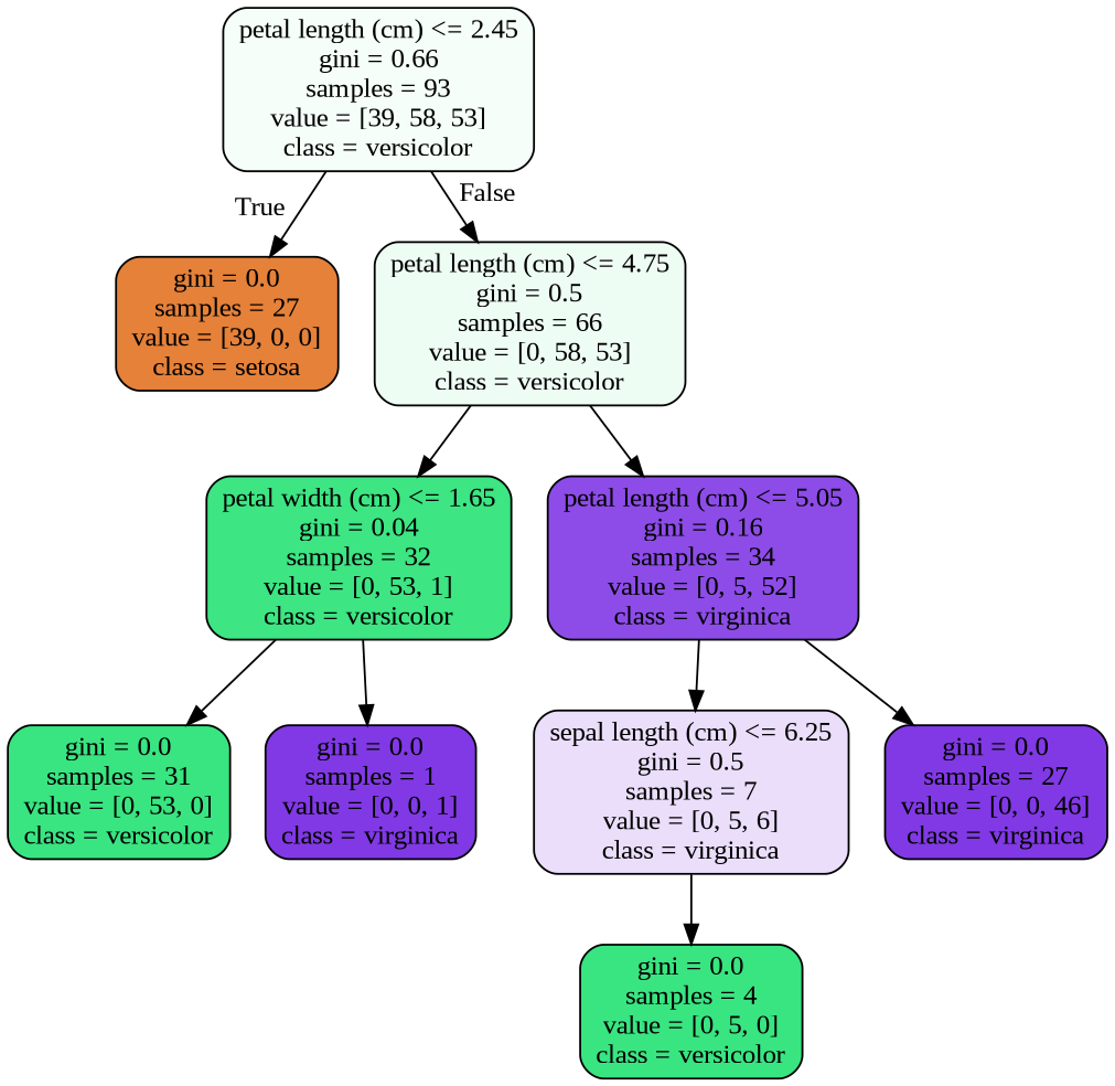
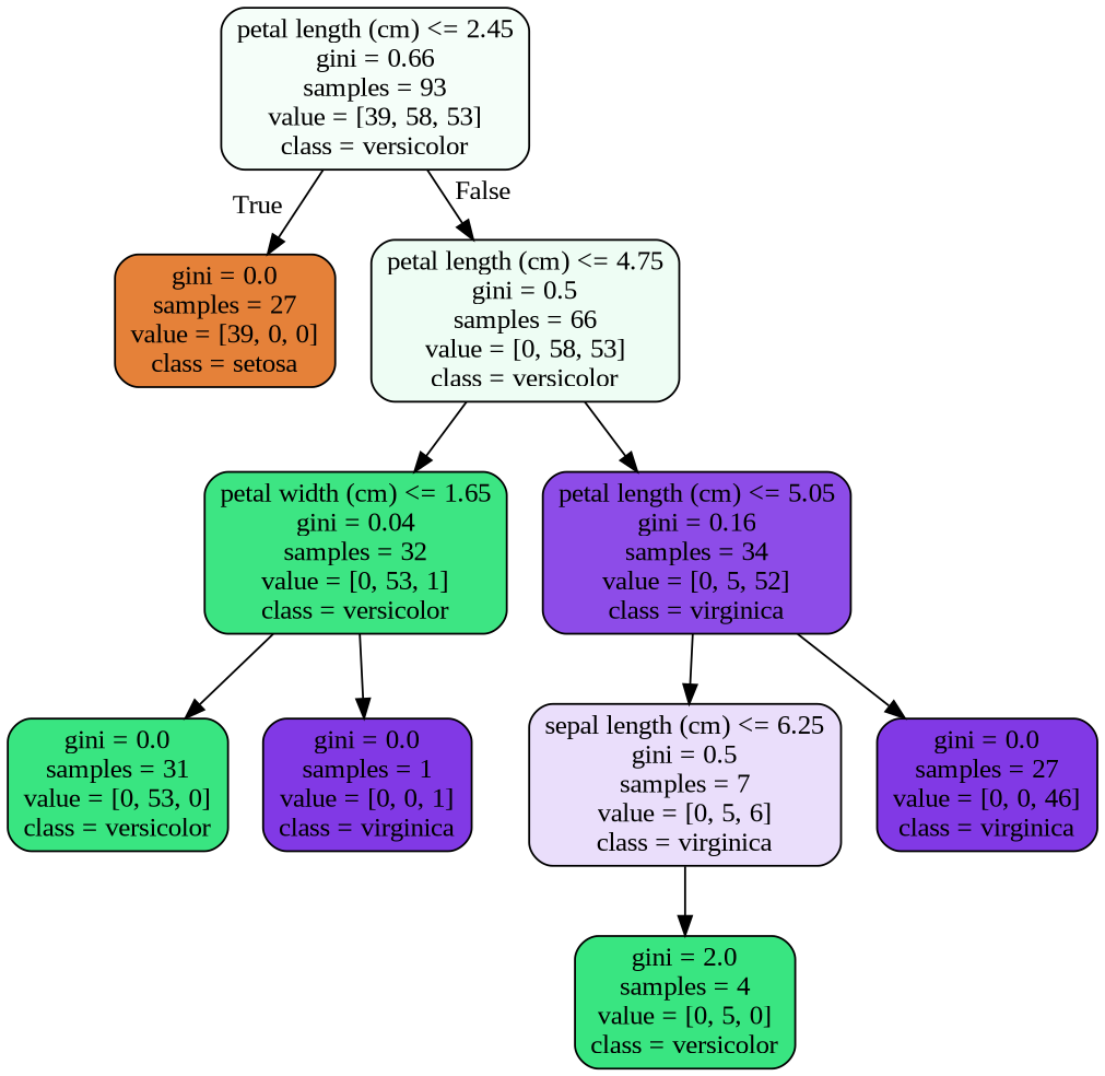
  digraph {
    fontname="Liberation Serif"
    node [color=black fillcolor="#39e581" fontname="Liberation Serif" shape=box style="filled, rounded"]
    edge [fontname="Liberation Serif"]
    n1 [fillcolor="#f5fef9" label="petal length (cm) <= 2.45\ngini = 0.66\nsamples = 93\nvalue = [39, 58, 53]\nclass = versicolor"]
    n2 [fillcolor="#e58139" label="gini = 0.0\nsamples = 27\nvalue = [39, 0, 0]\nclass = setosa"]
    n3 [fillcolor="#eefdf4" label="petal length (cm) <= 4.75\ngini = 0.5\nsamples = 66\nvalue = [0, 58, 53]\nclass = versicolor"]
    n4 [fillcolor="#3de583" label="petal width (cm) <= 1.65\ngini = 0.04\nsamples = 32\nvalue = [0, 53, 1]\nclass = versicolor"]
    n5 [fillcolor="#8d4ce8" label="petal length (cm) <= 5.05\ngini = 0.16\nsamples = 34\nvalue = [0, 5, 52]\nclass = virginica"]
    n6 [label="gini = 0.0\nsamples = 31\nvalue = [0, 53, 0]\nclass = versicolor"]
    n7 [fillcolor="#8139e5" label="gini = 0.0\nsamples = 1\nvalue = [0, 0, 1]\nclass = virginica"]
    n8 [fillcolor="#eadefb" label="sepal length (cm) <= 6.25\ngini = 0.5\nsamples = 7\nvalue = [0, 5, 6]\nclass = virginica"]
    n9 [fillcolor="#8139e5" label="gini = 0.0\nsamples = 27\nvalue = [0, 0, 46]\nclass = virginica"]
-   n10 [label="gini = 0.0\nsamples = 4\nvalue = [0, 5, 0]\nclass = versicolor"]
+   n10 [label="gini = 2.0\nsamples = 4\nvalue = [0, 5, 0]\nclass = versicolor"]
    n1 -> n2 [headlabel=True labelangle=45 labeldistance=2.5]
    n1 -> n3 [headlabel=False labelangle=-45 labeldistance=2.5]
    n3 -> n4
    n3 -> n5
    n4 -> n6
    n4 -> n7
    n5 -> n8
    n5 -> n9
    n8 -> n10
  }
